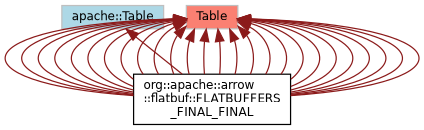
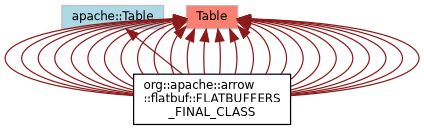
  digraph {
    node [color=grey75 fontname=Helvetica fontsize=10 shape=record style=filled]
    edge [color=firebrick4 dir=back fontname=Helvetica fontsize=10 labelfontname=Helvetica labelfontsize=10 style=solid]
-   n1 [color=black fillcolor=white fontcolor=black height=0.2 label="org::apache::arrow\l::flatbuf::FLATBUFFERS\l_FINAL_FINAL" width=0.4]
+   n1 [color=black fillcolor=white fontcolor=black height=0.2 label="org::apache::arrow\l::flatbuf::FLATBUFFERS\l_FINAL_CLASS" width=0.4]
    n2 [fillcolor=lightblue height=0.2 label="apache::Table" width=0.4]
    n3 [fillcolor=salmon height=0.2 label=Table width=0.4]
    n2 -> n1
    n3 -> n1
    n3 -> n1
    n3 -> n1
    n3 -> n1
    n3 -> n1
    n3 -> n1
    n3 -> n1
    n3 -> n1
    n3 -> n1
    n3 -> n1
    n3 -> n1
    n3 -> n1
    n3 -> n1
    n3 -> n1
    n3 -> n1
    n3 -> n1
    n3 -> n1
    n3 -> n1
    n3 -> n1
    n3 -> n1
    n3 -> n1
    n3 -> n1
    n3 -> n1
    n3 -> n1
    n3 -> n1
    n3 -> n1
  }
